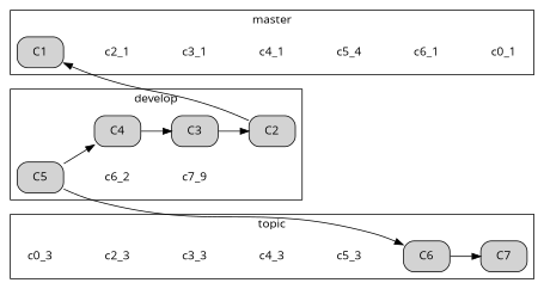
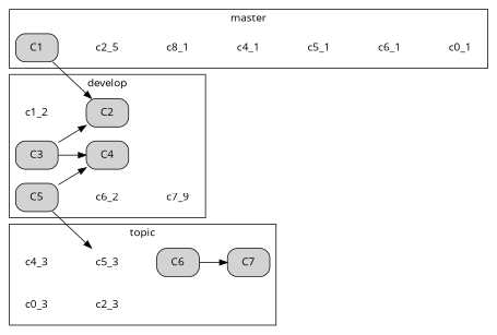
  digraph {
    fontname="Open Sans"
    rankdir=LR
    node [fontname="Open Sans" shape=plaintext]
    edge [fontname="Open Sans" style=invis]
-   c2_1
-   c3_1
+   c2_1 [label=c2_5]
+   c3_1 [label=c8_1]
    c4_1
-   c5_1 [label=c5_4]
+   c5_1
    c6_1
    n6 [label=c0_1]
    n7 [label=C1 shape=rect style="filled, rounded"]
    n8 [label=c7_9]
    c6_2
    n10 [label=C2 shape=rect style="filled, rounded"]
    n11 [label=C3 shape=rect style="filled, rounded"]
    n12 [label=C4 shape=rect style="filled, rounded"]
    n13 [label=C5 shape=rect style="filled, rounded"]
+   c1_2
    n15 [label=C6 shape=rect style="filled, rounded"]
    n16 [label=C7 shape=rect style="filled, rounded"]
    c2_3
-   c3_3
    c4_3
    c5_3
    n21 [label=c0_3]
    subgraph cluster_1 {
      label=master
      c2_1
      c3_1
      c4_1
      c5_1
      c6_1
      n6
      n7
    }
    subgraph cluster_2 {
      label=develop
      n8
      c6_2
      n10
      n11
      n12
      n13
+     c1_2
    }
    subgraph cluster_3 {
      label=topic
      n15
      n16
      c2_3
-     c3_3
      c4_3
      c5_3
      n21
    }
    c2_1 -> c3_1
    c3_1 -> c4_1
    c4_1 -> c5_1
    c5_1 -> c6_1
    c6_1 -> n6
    n7 -> c2_1
-   n10 -> n7 [constraint=false style=""]
+   n7 -> n10 [constraint=false style=""]
    c6_2 -> n8
    n11 -> n10 [style=""]
-   n12 -> n11 [style=""]
+   n11 -> n12 [style=""]
    n13 -> c6_2
    n13 -> n12 [style=""]
-   n13 -> n15 [constraint=false style=""]
+   n13 -> c5_3 [constraint=false style=""]
+   c1_2 -> n10
    n15 -> n16 [style=""]
-   c2_3 -> c3_3
-   c3_3 -> c4_3
    c4_3 -> c5_3
    c5_3 -> n15
    n21 -> c2_3
  }
